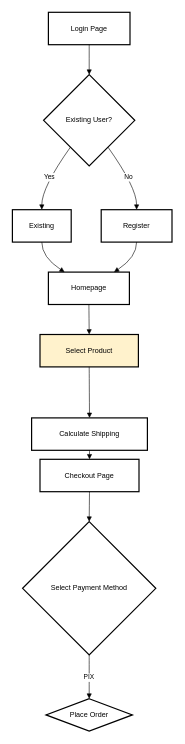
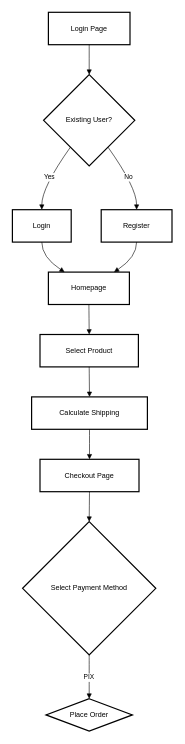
  <mxCell id="0" />
  <mxCell id="1" parent="0" />
  <mxCell id="2" value="Login Page" style="whiteSpace=wrap;strokeWidth=2;" vertex="1" parent="1"><mxGeometry x="80" y="20" width="136" height="54" as="geometry" /></mxCell>
  <mxCell id="3" value="Existing User?" style="rhombus;strokeWidth=2;whiteSpace=wrap;" vertex="1" parent="1"><mxGeometry x="72" y="124" width="152" height="152" as="geometry" /></mxCell>
- <mxCell id="4" value="Existing" style="whiteSpace=wrap;strokeWidth=2;" vertex="1" parent="1"><mxGeometry x="20" y="349" width="98" height="54" as="geometry" /></mxCell>
+ <mxCell id="4" value="Login" style="whiteSpace=wrap;strokeWidth=2;" vertex="1" parent="1"><mxGeometry x="20" y="349" width="98" height="54" as="geometry" /></mxCell>
  <mxCell id="5" value="Register" style="whiteSpace=wrap;strokeWidth=2;" vertex="1" parent="1"><mxGeometry x="168" y="349" width="118" height="54" as="geometry" /></mxCell>
  <mxCell id="6" value="Homepage" style="whiteSpace=wrap;strokeWidth=2;" vertex="1" parent="1"><mxGeometry x="80" y="453" width="135" height="54" as="geometry" /></mxCell>
- <mxCell id="7" value="Select Product" style="whiteSpace=wrap;strokeWidth=2;fillColor=#fff2cc;" vertex="1" parent="1"><mxGeometry x="66" y="557" width="164" height="54" as="geometry" /></mxCell>
- <mxCell id="8" value="Calculate Shipping" style="whiteSpace=wrap;strokeWidth=2;" vertex="1" parent="1"><mxGeometry x="52" y="696" width="193" height="54" as="geometry" /></mxCell>
+ <mxCell id="7" value="Select Product" style="whiteSpace=wrap;strokeWidth=2;" vertex="1" parent="1"><mxGeometry x="66" y="557" width="164" height="54" as="geometry" /></mxCell>
+ <mxCell id="8" value="Calculate Shipping" style="whiteSpace=wrap;strokeWidth=2;" vertex="1" parent="1"><mxGeometry x="52" y="661" width="193" height="54" as="geometry" /></mxCell>
  <mxCell id="9" value="Checkout Page" style="whiteSpace=wrap;strokeWidth=2;" vertex="1" parent="1"><mxGeometry x="66" y="765" width="165" height="54" as="geometry" /></mxCell>
  <mxCell id="10" value="Select Payment Method" style="rhombus;strokeWidth=2;whiteSpace=wrap;" vertex="1" parent="1"><mxGeometry x="37" y="869" width="222" height="222" as="geometry" /></mxCell>
  <mxCell id="11" value="Place Order" style="rhombus;whiteSpace=wrap;strokeWidth=2;" vertex="1" parent="1"><mxGeometry x="76" y="1164" width="144" height="54" as="geometry" /></mxCell>
  <mxCell id="12" value="" style="curved=1;startArrow=none;endArrow=block;exitX=0.5;exitY=1;entryX=0.5;entryY=0;" edge="1" parent="1" source="2" target="3"><mxGeometry relative="1" as="geometry"><Array as="points" /></mxGeometry></mxCell>
  <mxCell id="13" value="Yes" style="curved=1;startArrow=none;endArrow=block;exitX=0.15;exitY=1;entryX=0.5;entryY=0;" edge="1" parent="1" source="3" target="4"><mxGeometry relative="1" as="geometry"><Array as="points"><mxPoint x="69" y="312" /></Array></mxGeometry></mxCell>
  <mxCell id="14" value="No" style="curved=1;startArrow=none;endArrow=block;exitX=0.85;exitY=1;entryX=0.5;entryY=0;" edge="1" parent="1" source="3" target="5"><mxGeometry relative="1" as="geometry"><Array as="points"><mxPoint x="227" y="312" /></Array></mxGeometry></mxCell>
  <mxCell id="15" value="" style="curved=1;startArrow=none;endArrow=block;exitX=0.5;exitY=1;entryX=0.2;entryY=0;" edge="1" parent="1" source="4" target="6"><mxGeometry relative="1" as="geometry"><Array as="points"><mxPoint x="69" y="428" /></Array></mxGeometry></mxCell>
  <mxCell id="16" value="" style="curved=1;startArrow=none;endArrow=block;exitX=0.5;exitY=1;entryX=0.81;entryY=0;" edge="1" parent="1" source="5" target="6"><mxGeometry relative="1" as="geometry"><Array as="points"><mxPoint x="227" y="428" /></Array></mxGeometry></mxCell>
  <mxCell id="17" value="" style="curved=1;startArrow=none;endArrow=block;exitX=0.5;exitY=1;entryX=0.5;entryY=0;" edge="1" parent="1" source="6" target="7"><mxGeometry relative="1" as="geometry"><Array as="points" /></mxGeometry></mxCell>
  <mxCell id="18" value="" style="curved=1;startArrow=none;endArrow=block;exitX=0.5;exitY=1;entryX=0.5;entryY=0;" edge="1" parent="1" source="7" target="8"><mxGeometry relative="1" as="geometry"><Array as="points" /></mxGeometry></mxCell>
  <mxCell id="19" value="" style="curved=1;startArrow=none;endArrow=block;exitX=0.5;exitY=1;entryX=0.5;entryY=0;" edge="1" parent="1" source="8" target="9"><mxGeometry relative="1" as="geometry"><Array as="points" /></mxGeometry></mxCell>
  <mxCell id="20" value="" style="curved=1;startArrow=none;endArrow=block;exitX=0.5;exitY=1;entryX=0.5;entryY=0;" edge="1" parent="1" source="9" target="10"><mxGeometry relative="1" as="geometry"><Array as="points" /></mxGeometry></mxCell>
  <mxCell id="21" value="PIX" style="curved=1;startArrow=none;endArrow=block;exitX=0.5;exitY=1;entryX=0.5;entryY=0;" edge="1" parent="1" source="10" target="11"><mxGeometry relative="1" as="geometry"><Array as="points" /></mxGeometry></mxCell>
